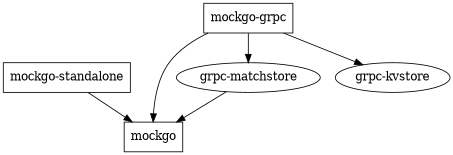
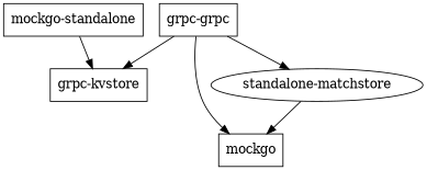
  digraph {
    node [shape=box]
    "mockgo-standalone"
    mockgo
-   "mockgo-grpc"
-   "grpc-matchstore" [shape=""]
-   "grpc-kvstore" [shape=""]
-   "mockgo-standalone" -> mockgo
+   "mockgo-grpc" [label="grpc-grpc"]
+   "grpc-matchstore" [label="standalone-matchstore" shape=""]
+   "grpc-kvstore"
+   "mockgo-standalone" -> "grpc-kvstore"
    "mockgo-grpc" -> mockgo
    "mockgo-grpc" -> "grpc-matchstore"
    "mockgo-grpc" -> "grpc-kvstore"
    "grpc-matchstore" -> mockgo
  }
